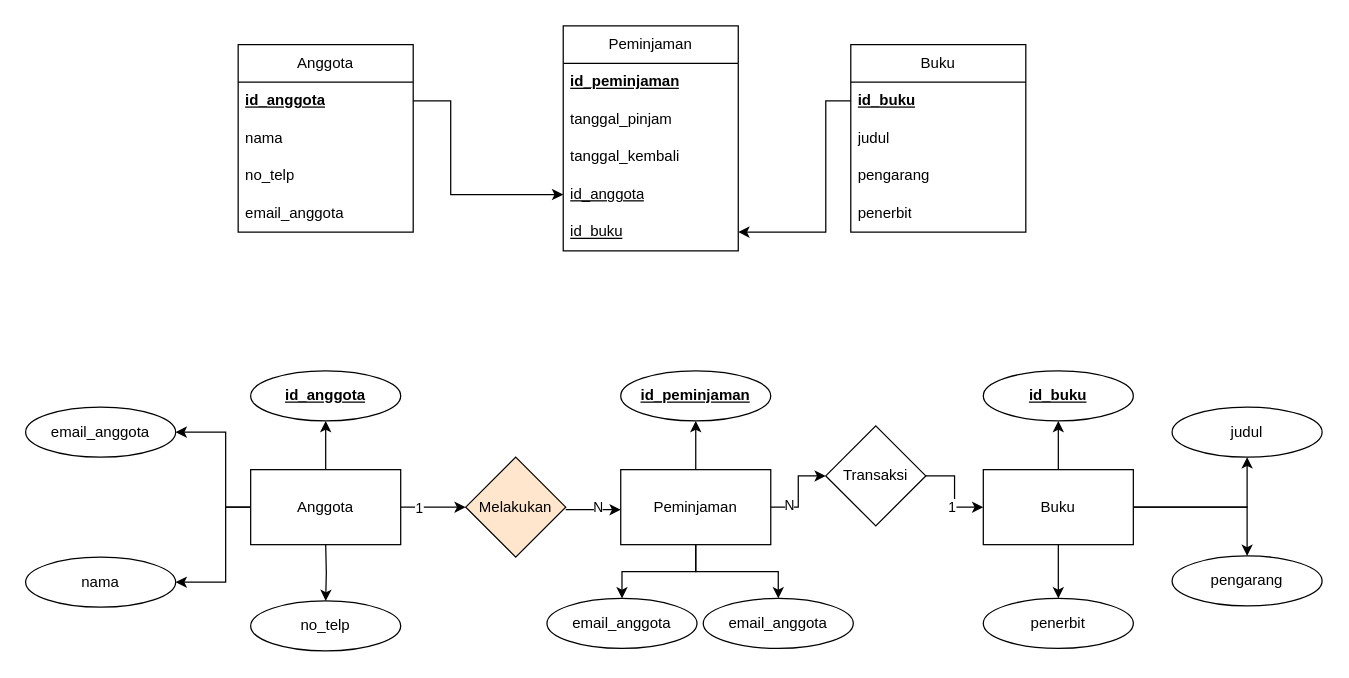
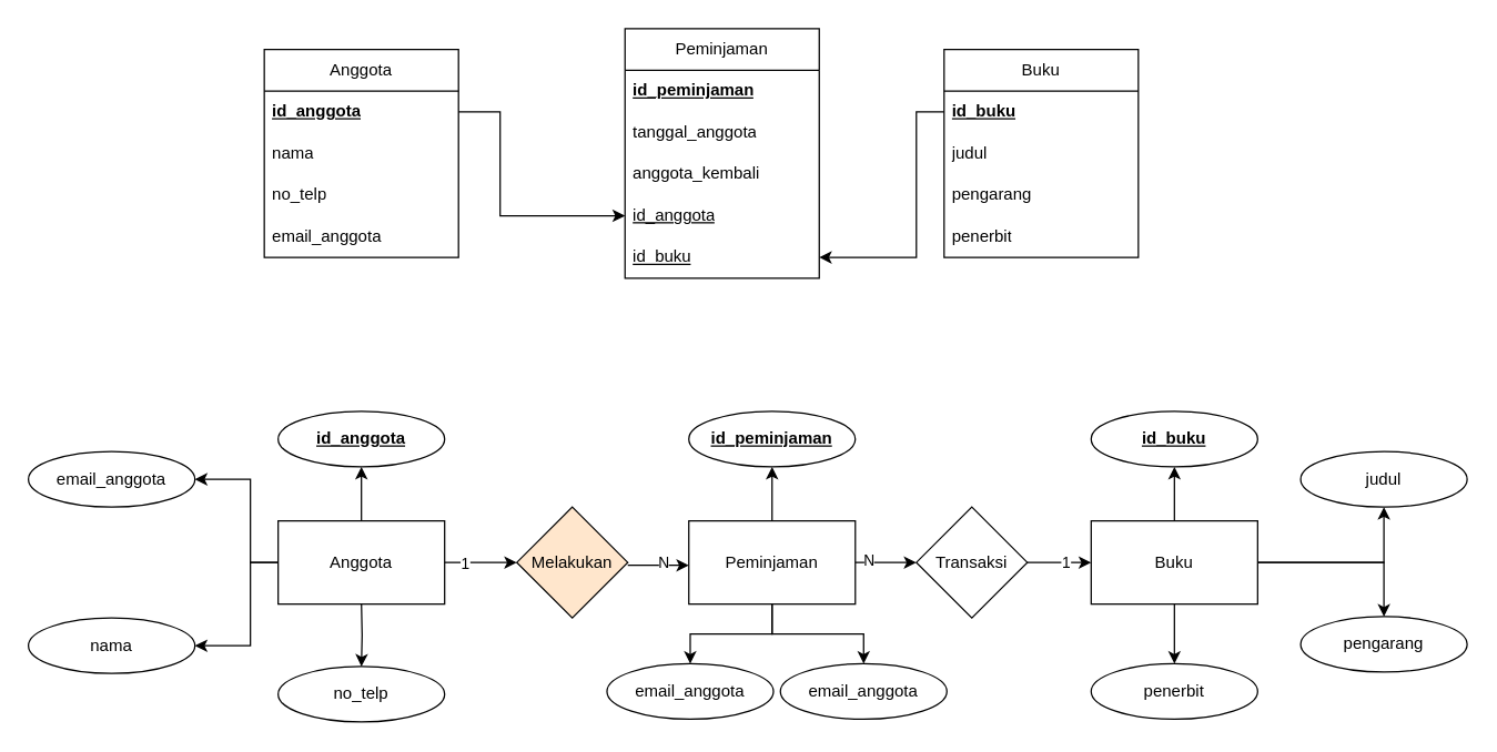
  <mxCell id="0" />
  <mxCell id="1" parent="0" />
  <mxCell id="2" value="" style="edgeStyle=orthogonalEdgeStyle;rounded=0;orthogonalLoop=1;jettySize=auto;html=1;entryX=0;entryY=0.5;entryDx=0;entryDy=0;exitX=1;exitY=0.5;exitDx=0;exitDy=0;" parent="1" source="4" target="17" edge="1"><mxGeometry relative="1" as="geometry"><mxPoint x="350" y="145" as="sourcePoint" /><mxPoint x="450" y="190" as="targetPoint" /><Array as="points"><mxPoint x="360" y="80" /><mxPoint x="360" y="155" /></Array></mxGeometry></mxCell>
  <mxCell id="3" value="Anggota" style="swimlane;fontStyle=0;childLayout=stackLayout;horizontal=1;startSize=30;horizontalStack=0;resizeParent=1;resizeParentMax=0;resizeLast=0;collapsible=1;marginBottom=0;whiteSpace=wrap;html=1;" parent="1" vertex="1"><mxGeometry x="190" y="35" width="140" height="150" as="geometry" /></mxCell>
  <mxCell id="4" value="&lt;u&gt;&lt;b&gt;id_anggota&lt;/b&gt;&lt;/u&gt;" style="text;strokeColor=none;fillColor=none;align=left;verticalAlign=middle;spacingLeft=4;spacingRight=4;overflow=hidden;points=[[0,0.5],[1,0.5]];portConstraint=eastwest;rotatable=0;whiteSpace=wrap;html=1;" parent="3" vertex="1"><mxGeometry y="30" width="140" height="30" as="geometry" /></mxCell>
  <mxCell id="5" value="nama" style="text;strokeColor=none;fillColor=none;align=left;verticalAlign=middle;spacingLeft=4;spacingRight=4;overflow=hidden;points=[[0,0.5],[1,0.5]];portConstraint=eastwest;rotatable=0;whiteSpace=wrap;html=1;" parent="3" vertex="1"><mxGeometry y="60" width="140" height="30" as="geometry" /></mxCell>
  <mxCell id="6" value="no_telp" style="text;strokeColor=none;fillColor=none;align=left;verticalAlign=middle;spacingLeft=4;spacingRight=4;overflow=hidden;points=[[0,0.5],[1,0.5]];portConstraint=eastwest;rotatable=0;whiteSpace=wrap;html=1;" parent="3" vertex="1"><mxGeometry y="90" width="140" height="30" as="geometry" /></mxCell>
  <mxCell id="7" value="email_anggota" style="text;strokeColor=none;fillColor=none;align=left;verticalAlign=middle;spacingLeft=4;spacingRight=4;overflow=hidden;points=[[0,0.5],[1,0.5]];portConstraint=eastwest;rotatable=0;whiteSpace=wrap;html=1;" parent="3" vertex="1"><mxGeometry y="120" width="140" height="30" as="geometry" /></mxCell>
  <mxCell id="8" value="Buku" style="swimlane;fontStyle=0;childLayout=stackLayout;horizontal=1;startSize=30;horizontalStack=0;resizeParent=1;resizeParentMax=0;resizeLast=0;collapsible=1;marginBottom=0;whiteSpace=wrap;html=1;" parent="1" vertex="1"><mxGeometry x="680" y="35" width="140" height="150" as="geometry" /></mxCell>
  <mxCell id="9" value="&lt;u&gt;&lt;b&gt;id_buku&lt;/b&gt;&lt;/u&gt;" style="text;strokeColor=none;fillColor=none;align=left;verticalAlign=middle;spacingLeft=4;spacingRight=4;overflow=hidden;points=[[0,0.5],[1,0.5]];portConstraint=eastwest;rotatable=0;whiteSpace=wrap;html=1;" parent="8" vertex="1"><mxGeometry y="30" width="140" height="30" as="geometry" /></mxCell>
  <mxCell id="10" value="judul" style="text;strokeColor=none;fillColor=none;align=left;verticalAlign=middle;spacingLeft=4;spacingRight=4;overflow=hidden;points=[[0,0.5],[1,0.5]];portConstraint=eastwest;rotatable=0;whiteSpace=wrap;html=1;" parent="8" vertex="1"><mxGeometry y="60" width="140" height="30" as="geometry" /></mxCell>
  <mxCell id="11" value="pengarang" style="text;strokeColor=none;fillColor=none;align=left;verticalAlign=middle;spacingLeft=4;spacingRight=4;overflow=hidden;points=[[0,0.5],[1,0.5]];portConstraint=eastwest;rotatable=0;whiteSpace=wrap;html=1;" parent="8" vertex="1"><mxGeometry y="90" width="140" height="30" as="geometry" /></mxCell>
  <mxCell id="12" value="penerbit" style="text;strokeColor=none;fillColor=none;align=left;verticalAlign=middle;spacingLeft=4;spacingRight=4;overflow=hidden;points=[[0,0.5],[1,0.5]];portConstraint=eastwest;rotatable=0;whiteSpace=wrap;html=1;" parent="8" vertex="1"><mxGeometry y="120" width="140" height="30" as="geometry" /></mxCell>
  <mxCell id="13" value="Peminjaman" style="swimlane;fontStyle=0;childLayout=stackLayout;horizontal=1;startSize=30;horizontalStack=0;resizeParent=1;resizeParentMax=0;resizeLast=0;collapsible=1;marginBottom=0;whiteSpace=wrap;html=1;" parent="1" vertex="1"><mxGeometry x="450" y="20" width="140" height="180" as="geometry" /></mxCell>
  <mxCell id="14" value="&lt;u&gt;&lt;b&gt;id_peminjaman&lt;/b&gt;&lt;/u&gt;" style="text;strokeColor=none;fillColor=none;align=left;verticalAlign=middle;spacingLeft=4;spacingRight=4;overflow=hidden;points=[[0,0.5],[1,0.5]];portConstraint=eastwest;rotatable=0;whiteSpace=wrap;html=1;" parent="13" vertex="1"><mxGeometry y="30" width="140" height="30" as="geometry" /></mxCell>
- <mxCell id="15" value="tanggal_pinjam" style="text;strokeColor=none;fillColor=none;align=left;verticalAlign=middle;spacingLeft=4;spacingRight=4;overflow=hidden;points=[[0,0.5],[1,0.5]];portConstraint=eastwest;rotatable=0;whiteSpace=wrap;html=1;" parent="13" vertex="1"><mxGeometry y="60" width="140" height="30" as="geometry" /></mxCell>
- <mxCell id="16" value="tanggal_kembali" style="text;strokeColor=none;fillColor=none;align=left;verticalAlign=middle;spacingLeft=4;spacingRight=4;overflow=hidden;points=[[0,0.5],[1,0.5]];portConstraint=eastwest;rotatable=0;whiteSpace=wrap;html=1;" parent="13" vertex="1"><mxGeometry y="90" width="140" height="30" as="geometry" /></mxCell>
+ <mxCell id="15" value="tanggal_anggota" style="text;strokeColor=none;fillColor=none;align=left;verticalAlign=middle;spacingLeft=4;spacingRight=4;overflow=hidden;points=[[0,0.5],[1,0.5]];portConstraint=eastwest;rotatable=0;whiteSpace=wrap;html=1;" parent="13" vertex="1"><mxGeometry y="60" width="140" height="30" as="geometry" /></mxCell>
+ <mxCell id="16" value="anggota_kembali" style="text;strokeColor=none;fillColor=none;align=left;verticalAlign=middle;spacingLeft=4;spacingRight=4;overflow=hidden;points=[[0,0.5],[1,0.5]];portConstraint=eastwest;rotatable=0;whiteSpace=wrap;html=1;" parent="13" vertex="1"><mxGeometry y="90" width="140" height="30" as="geometry" /></mxCell>
  <mxCell id="17" value="&lt;u&gt;id_anggota&lt;/u&gt;" style="text;strokeColor=none;fillColor=none;align=left;verticalAlign=middle;spacingLeft=4;spacingRight=4;overflow=hidden;points=[[0,0.5],[1,0.5]];portConstraint=eastwest;rotatable=0;whiteSpace=wrap;html=1;" parent="13" vertex="1"><mxGeometry y="120" width="140" height="30" as="geometry" /></mxCell>
  <mxCell id="18" value="&lt;u&gt;id_buku&lt;/u&gt;" style="text;strokeColor=none;fillColor=none;align=left;verticalAlign=middle;spacingLeft=4;spacingRight=4;overflow=hidden;points=[[0,0.5],[1,0.5]];portConstraint=eastwest;rotatable=0;whiteSpace=wrap;html=1;" parent="13" vertex="1"><mxGeometry y="150" width="140" height="30" as="geometry" /></mxCell>
  <mxCell id="19" value="" style="edgeStyle=orthogonalEdgeStyle;rounded=0;orthogonalLoop=1;jettySize=auto;html=1;entryX=1;entryY=0.5;entryDx=0;entryDy=0;exitX=0;exitY=0.5;exitDx=0;exitDy=0;" parent="1" source="9" target="18" edge="1"><mxGeometry relative="1" as="geometry"><Array as="points"><mxPoint x="660" y="80" /><mxPoint x="660" y="185" /></Array></mxGeometry></mxCell>
  <mxCell id="20" style="edgeStyle=orthogonalEdgeStyle;rounded=0;orthogonalLoop=1;jettySize=auto;html=1;entryX=1;entryY=0.5;entryDx=0;entryDy=0;" parent="1" source="26" target="38" edge="1"><mxGeometry relative="1" as="geometry"><Array as="points"><mxPoint x="180" y="405" /><mxPoint x="180" y="345" /></Array></mxGeometry></mxCell>
  <mxCell id="21" style="edgeStyle=orthogonalEdgeStyle;rounded=0;orthogonalLoop=1;jettySize=auto;html=1;entryX=1;entryY=0.5;entryDx=0;entryDy=0;exitX=0;exitY=0.5;exitDx=0;exitDy=0;" parent="1" source="26" target="39" edge="1"><mxGeometry relative="1" as="geometry"><Array as="points"><mxPoint x="180" y="405" /><mxPoint x="180" y="465" /></Array></mxGeometry></mxCell>
  <mxCell id="22" style="edgeStyle=orthogonalEdgeStyle;rounded=0;orthogonalLoop=1;jettySize=auto;html=1;entryX=0.5;entryY=0;entryDx=0;entryDy=0;exitX=0.5;exitY=1;exitDx=0;exitDy=0;" parent="1" target="40" edge="1"><mxGeometry relative="1" as="geometry"><mxPoint x="260" y="434" as="sourcePoint" /><mxPoint x="260" y="493" as="targetPoint" /><Array as="points" /></mxGeometry></mxCell>
  <mxCell id="23" style="edgeStyle=orthogonalEdgeStyle;rounded=0;orthogonalLoop=1;jettySize=auto;html=1;entryX=0.5;entryY=1;entryDx=0;entryDy=0;" parent="1" source="26" target="41" edge="1"><mxGeometry relative="1" as="geometry"><Array as="points"><mxPoint x="260" y="405" /><mxPoint x="260" y="325" /></Array></mxGeometry></mxCell>
  <mxCell id="24" value="" style="edgeStyle=orthogonalEdgeStyle;rounded=0;orthogonalLoop=1;jettySize=auto;html=1;" parent="1" source="26" target="45" edge="1"><mxGeometry relative="1" as="geometry" /></mxCell>
  <mxCell id="25" value="1" style="edgeLabel;html=1;align=center;verticalAlign=middle;resizable=0;points=[];" parent="24" vertex="1" connectable="0"><mxGeometry x="-0.462" relative="1" as="geometry"><mxPoint as="offset" /></mxGeometry></mxCell>
  <mxCell id="26" value="Anggota" style="rounded=0;whiteSpace=wrap;html=1;" parent="1" vertex="1"><mxGeometry x="200" y="375" width="120" height="60" as="geometry" /></mxCell>
  <mxCell id="27" value="" style="edgeStyle=orthogonalEdgeStyle;rounded=0;orthogonalLoop=1;jettySize=auto;html=1;" parent="1" source="32" target="42" edge="1"><mxGeometry relative="1" as="geometry" /></mxCell>
  <mxCell id="28" value="" style="edgeStyle=orthogonalEdgeStyle;rounded=0;orthogonalLoop=1;jettySize=auto;html=1;" parent="1" source="32" target="47" edge="1"><mxGeometry relative="1" as="geometry" /></mxCell>
  <mxCell id="29" style="edgeStyle=orthogonalEdgeStyle;rounded=0;orthogonalLoop=1;jettySize=auto;html=1;entryX=0.5;entryY=0;entryDx=0;entryDy=0;" parent="1" source="32" target="46" edge="1"><mxGeometry relative="1" as="geometry" /></mxCell>
  <mxCell id="30" value="" style="edgeStyle=orthogonalEdgeStyle;rounded=0;orthogonalLoop=1;jettySize=auto;html=1;" parent="1" source="32" target="50" edge="1"><mxGeometry relative="1" as="geometry" /></mxCell>
  <mxCell id="31" value="N" style="edgeLabel;html=1;align=center;verticalAlign=middle;resizable=0;points=[];" parent="30" vertex="1" connectable="0"><mxGeometry x="-0.586" y="2" relative="1" as="geometry"><mxPoint as="offset" /></mxGeometry></mxCell>
  <mxCell id="32" value="Peminjaman" style="rounded=0;whiteSpace=wrap;html=1;" parent="1" vertex="1"><mxGeometry x="496" y="375" width="120" height="60" as="geometry" /></mxCell>
  <mxCell id="33" value="" style="edgeStyle=orthogonalEdgeStyle;rounded=0;orthogonalLoop=1;jettySize=auto;html=1;" parent="1" source="37" target="53" edge="1"><mxGeometry relative="1" as="geometry" /></mxCell>
  <mxCell id="34" value="" style="edgeStyle=orthogonalEdgeStyle;rounded=0;orthogonalLoop=1;jettySize=auto;html=1;" parent="1" source="37" target="54" edge="1"><mxGeometry relative="1" as="geometry" /></mxCell>
  <mxCell id="35" value="" style="edgeStyle=orthogonalEdgeStyle;rounded=0;orthogonalLoop=1;jettySize=auto;html=1;entryX=0.5;entryY=0;entryDx=0;entryDy=0;" parent="1" source="37" target="52" edge="1"><mxGeometry relative="1" as="geometry" /></mxCell>
  <mxCell id="36" style="edgeStyle=orthogonalEdgeStyle;rounded=0;orthogonalLoop=1;jettySize=auto;html=1;exitX=1;exitY=0.5;exitDx=0;exitDy=0;entryX=0.5;entryY=1;entryDx=0;entryDy=0;" parent="1" source="37" target="51" edge="1"><mxGeometry relative="1" as="geometry" /></mxCell>
  <mxCell id="37" value="Buku" style="rounded=0;whiteSpace=wrap;html=1;" parent="1" vertex="1"><mxGeometry x="786" y="375" width="120" height="60" as="geometry" /></mxCell>
  <mxCell id="38" value="email_anggota" style="ellipse;whiteSpace=wrap;html=1;" parent="1" vertex="1"><mxGeometry x="20" y="325" width="120" height="40" as="geometry" /></mxCell>
  <mxCell id="39" value="nama" style="ellipse;whiteSpace=wrap;html=1;" parent="1" vertex="1"><mxGeometry x="20" y="445" width="120" height="40" as="geometry" /></mxCell>
  <mxCell id="40" value="no_telp" style="ellipse;whiteSpace=wrap;html=1;" parent="1" vertex="1"><mxGeometry x="200" y="480" width="120" height="40" as="geometry" /></mxCell>
  <mxCell id="41" value="&lt;b&gt;&lt;u&gt;id_anggota&lt;/u&gt;&lt;/b&gt;" style="ellipse;whiteSpace=wrap;html=1;" parent="1" vertex="1"><mxGeometry x="200" y="296" width="120" height="40" as="geometry" /></mxCell>
  <mxCell id="42" value="&lt;b&gt;&lt;u&gt;id_peminjaman&lt;/u&gt;&lt;/b&gt;" style="ellipse;whiteSpace=wrap;html=1;" parent="1" vertex="1"><mxGeometry x="496" y="296" width="120" height="40" as="geometry" /></mxCell>
  <mxCell id="43" value="" style="edgeStyle=orthogonalEdgeStyle;rounded=0;orthogonalLoop=1;jettySize=auto;html=1;" parent="1" edge="1"><mxGeometry relative="1" as="geometry"><mxPoint x="452" y="407" as="sourcePoint" /><mxPoint x="496" y="407" as="targetPoint" /></mxGeometry></mxCell>
  <mxCell id="44" value="N" style="edgeLabel;html=1;align=center;verticalAlign=middle;resizable=0;points=[];" parent="43" vertex="1" connectable="0"><mxGeometry x="-0.112" y="1" relative="1" as="geometry"><mxPoint x="5" y="-2" as="offset" /></mxGeometry></mxCell>
  <mxCell id="45" value="Melakukan" style="rhombus;whiteSpace=wrap;html=1;fillColor=#ffe6cc;" parent="1" vertex="1"><mxGeometry x="372" y="365" width="80" height="80" as="geometry" /></mxCell>
  <mxCell id="46" value="email_anggota" style="ellipse;whiteSpace=wrap;html=1;" parent="1" vertex="1"><mxGeometry x="562" y="478" width="120" height="40" as="geometry" /></mxCell>
  <mxCell id="47" value="email_anggota" style="ellipse;whiteSpace=wrap;html=1;" parent="1" vertex="1"><mxGeometry x="437" y="478" width="120" height="40" as="geometry" /></mxCell>
  <mxCell id="48" value="" style="edgeStyle=orthogonalEdgeStyle;rounded=0;orthogonalLoop=1;jettySize=auto;html=1;" parent="1" source="50" target="37" edge="1"><mxGeometry relative="1" as="geometry" /></mxCell>
  <mxCell id="49" value="1" style="edgeLabel;html=1;align=center;verticalAlign=middle;resizable=0;points=[];" parent="48" vertex="1" connectable="0"><mxGeometry x="0.369" y="1" relative="1" as="geometry"><mxPoint x="-4" as="offset" /></mxGeometry></mxCell>
- <mxCell id="50" value="Transaksi" style="rhombus;whiteSpace=wrap;html=1;" parent="1" vertex="1"><mxGeometry x="660" y="340" width="80" height="80" as="geometry" /></mxCell>
+ <mxCell id="50" value="Transaksi" style="rhombus;whiteSpace=wrap;html=1;" parent="1" vertex="1"><mxGeometry x="660" y="365" width="80" height="80" as="geometry" /></mxCell>
  <mxCell id="51" value="judul" style="ellipse;whiteSpace=wrap;html=1;" parent="1" vertex="1"><mxGeometry x="937" y="325" width="120" height="40" as="geometry" /></mxCell>
  <mxCell id="52" value="pengarang" style="ellipse;whiteSpace=wrap;html=1;" parent="1" vertex="1"><mxGeometry x="937" y="444" width="120" height="40" as="geometry" /></mxCell>
  <mxCell id="53" value="&lt;b&gt;&lt;u&gt;id_buku&lt;/u&gt;&lt;/b&gt;" style="ellipse;whiteSpace=wrap;html=1;" parent="1" vertex="1"><mxGeometry x="786" y="296" width="120" height="40" as="geometry" /></mxCell>
  <mxCell id="54" value="penerbit" style="ellipse;whiteSpace=wrap;html=1;" parent="1" vertex="1"><mxGeometry x="786" y="478" width="120" height="40" as="geometry" /></mxCell>
